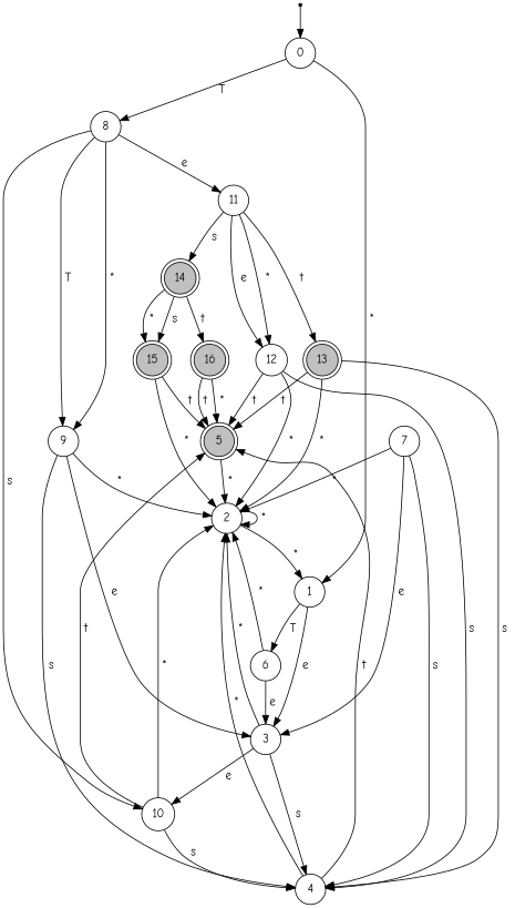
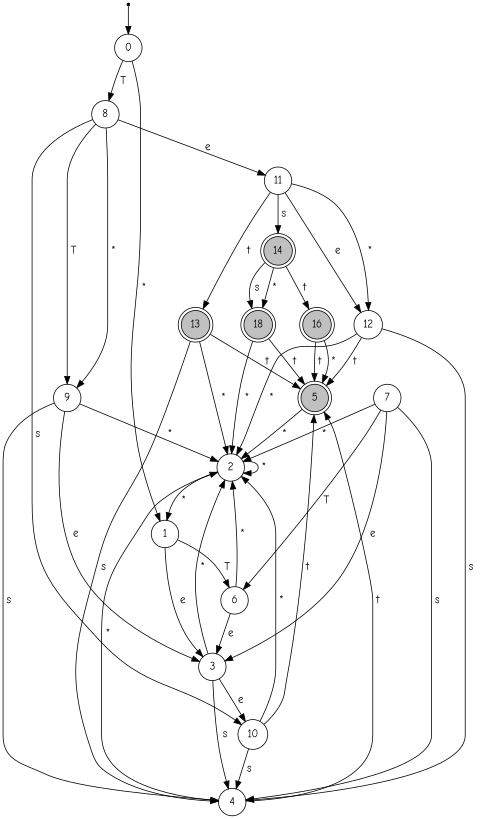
  digraph {
    fontname="Comic Neue"
    rankdir=TB
    node [fontname="Comic Neue" shape=circle]
    edge [fontname="Comic Neue"]
    5 [fillcolor=gray shape=doublecircle style=filled]
    2
    1
    13 [fillcolor=gray shape=doublecircle style=filled]
    4
    14 [fillcolor=gray shape=doublecircle style=filled]
-   15 [fillcolor=gray shape=doublecircle style=filled]
+   15 [fillcolor=gray shape=doublecircle style=filled label=18]
    16 [fillcolor=gray shape=doublecircle style=filled]
    ini [shape=point]
    0
    8
    3
    6
    7
    9
    10
    11
    12
    5 -> 2 [label=" * "]
    2 -> 2 [label=" * "]
    2 -> 1 [label=" * "]
    1 -> 3 [label=" e "]
    1 -> 6 [label=" T "]
    13 -> 5 [label=" t "]
    13 -> 2 [label=" * "]
    13 -> 4 [label=" s "]
    4 -> 5 [label=" t "]
    4 -> 2 [label=" * "]
    14 -> 15 [label=" * "]
    14 -> 15 [label=" s "]
    14 -> 16 [label=" t "]
    15 -> 5 [label=" t "]
    15 -> 2 [label=" * "]
    16 -> 5 [label=" * "]
    16 -> 5 [label=" t "]
    ini -> 0
    0 -> 1 [label=" * "]
    0 -> 8 [label=" T "]
    8 -> 9 [label=" * "]
    8 -> 9 [label=" T "]
    8 -> 10 [label=" s "]
    8 -> 11 [label=" e "]
    3 -> 2 [label=" * "]
    3 -> 4 [label=" s "]
    3 -> 10 [label=" e "]
    6 -> 2 [label=" * "]
    6 -> 3 [label=" e "]
    7 -> 2 [label=" * "]
    7 -> 4 [label=" s "]
    7 -> 3 [label=" e "]
+   7 -> 6 [label=" T "]
    9 -> 2 [label=" * "]
    9 -> 4 [label=" s "]
    9 -> 3 [label=" e "]
    10 -> 5 [label=" t "]
    10 -> 2 [label=" * "]
    10 -> 4 [label=" s "]
    11 -> 13 [label=" t "]
    11 -> 14 [label=" s "]
    11 -> 12 [label=" * "]
    11 -> 12 [label=" e "]
    12 -> 5 [label=" t "]
    12 -> 2 [label=" * "]
    12 -> 4 [label=" s "]
  }
